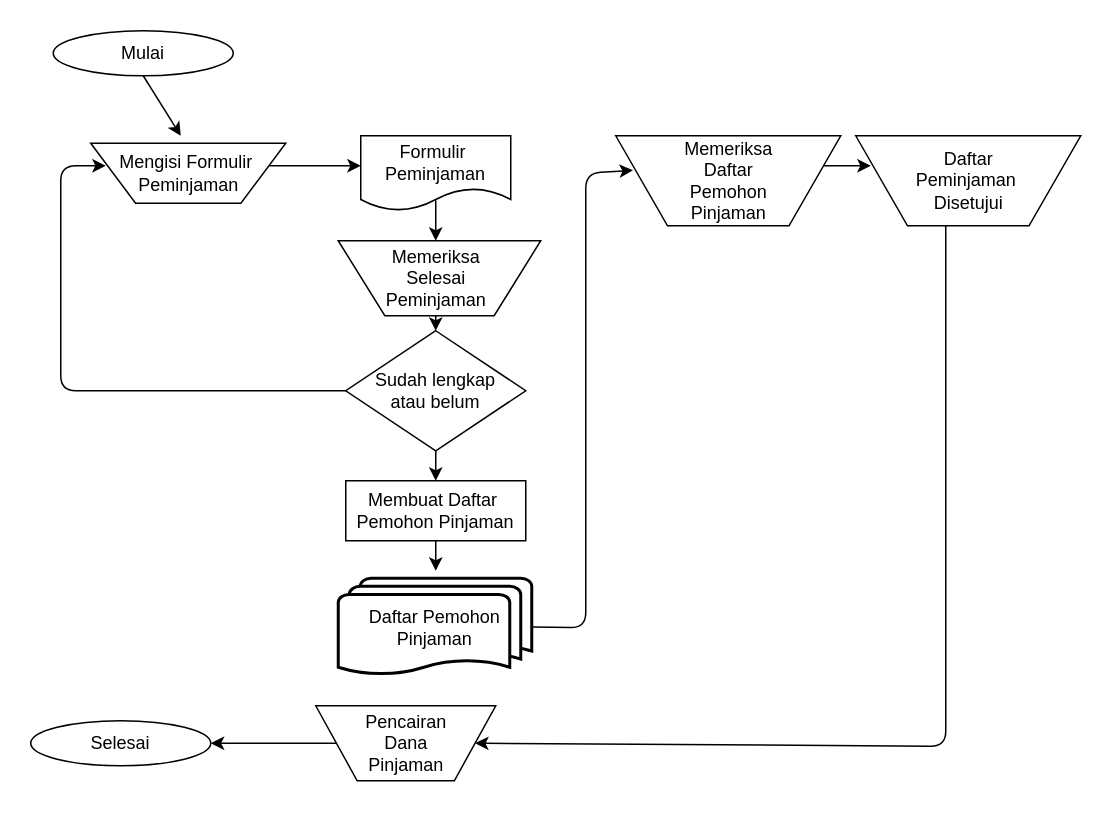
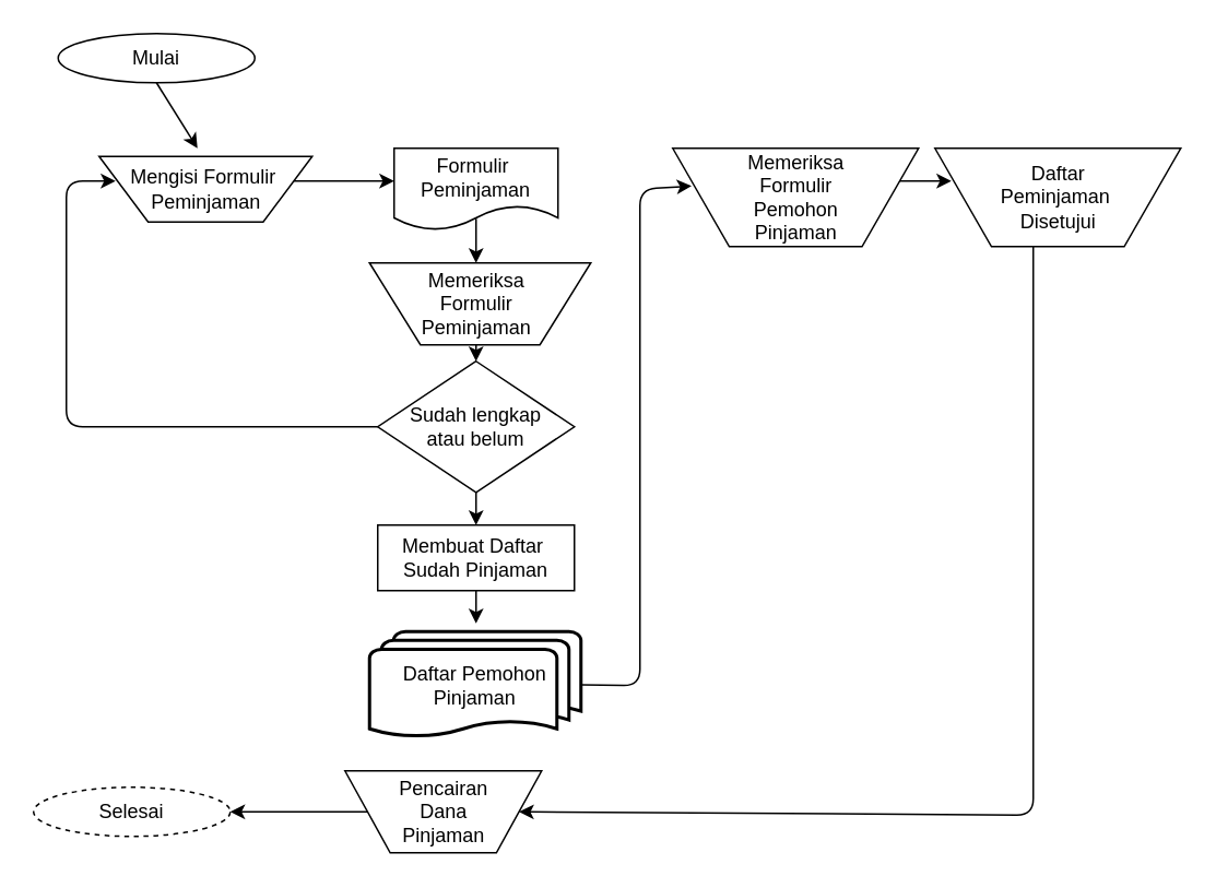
  <mxCell id="0" />
  <mxCell id="1" parent="0" />
  <mxCell id="2" value="Mulai" style="ellipse;whiteSpace=wrap;html=1;" vertex="1" parent="1"><mxGeometry x="35" y="20" width="120" height="30" as="geometry" /></mxCell>
  <mxCell id="3" value="Formulir&amp;nbsp;&lt;br&gt;Peminjaman" style="shape=document;whiteSpace=wrap;html=1;boundedLbl=1;" vertex="1" parent="1"><mxGeometry x="240" y="90" width="100" height="50" as="geometry" /></mxCell>
  <mxCell id="4" value="Sudah lengkap&lt;br&gt;atau belum" style="rhombus;whiteSpace=wrap;html=1;" vertex="1" parent="1"><mxGeometry x="230" y="220" width="120" height="80" as="geometry" /></mxCell>
- <mxCell id="5" value="Membuat Daftar&amp;nbsp;&lt;br&gt;Pemohon Pinjaman" style="rounded=0;whiteSpace=wrap;html=1;" vertex="1" parent="1"><mxGeometry x="230" y="320" width="120" height="40" as="geometry" /></mxCell>
- <mxCell id="6" value="Selesai" style="ellipse;whiteSpace=wrap;html=1;" vertex="1" parent="1"><mxGeometry x="20" y="480" width="120" height="30" as="geometry" /></mxCell>
+ <mxCell id="5" value="Membuat Daftar&amp;nbsp;&lt;br&gt;Sudah Pinjaman" style="rounded=0;whiteSpace=wrap;html=1;" vertex="1" parent="1"><mxGeometry x="230" y="320" width="120" height="40" as="geometry" /></mxCell>
+ <mxCell id="6" value="Selesai" style="ellipse;whiteSpace=wrap;html=1;dashed=1;" vertex="1" parent="1"><mxGeometry x="20" y="480" width="120" height="30" as="geometry" /></mxCell>
  <mxCell id="7" value="" style="endArrow=classic;html=1;" edge="1" parent="1"><mxGeometry width="50" height="50" relative="1" as="geometry"><mxPoint x="170" y="110" as="sourcePoint" /><mxPoint x="240" y="110" as="targetPoint" /></mxGeometry></mxCell>
  <mxCell id="8" value="" style="endArrow=classic;html=1;entryX=0.5;entryY=1;entryDx=0;entryDy=0;" edge="1" parent="1"><mxGeometry width="50" height="50" relative="1" as="geometry"><mxPoint x="290" y="140" as="sourcePoint" /><mxPoint x="290" y="160" as="targetPoint" /><Array as="points"><mxPoint x="290" y="130" /></Array></mxGeometry></mxCell>
  <mxCell id="9" value="" style="endArrow=classic;html=1;exitX=0.5;exitY=0;exitDx=0;exitDy=0;" edge="1" parent="1" target="4"><mxGeometry width="50" height="50" relative="1" as="geometry"><mxPoint x="290" y="200" as="sourcePoint" /><mxPoint x="330" y="150" as="targetPoint" /></mxGeometry></mxCell>
  <mxCell id="10" value="" style="endArrow=classic;html=1;" edge="1" parent="1" target="5"><mxGeometry width="50" height="50" relative="1" as="geometry"><mxPoint x="290" y="300" as="sourcePoint" /><mxPoint x="340" y="250" as="targetPoint" /></mxGeometry></mxCell>
  <mxCell id="11" value="" style="endArrow=classic;html=1;exitX=0.5;exitY=1;exitDx=0;exitDy=0;entryX=0.5;entryY=1;entryDx=0;entryDy=0;" edge="1" parent="1" source="2"><mxGeometry width="50" height="50" relative="1" as="geometry"><mxPoint x="110" y="60" as="sourcePoint" /><mxPoint x="120" y="90" as="targetPoint" /></mxGeometry></mxCell>
  <mxCell id="12" value="" style="endArrow=classic;html=1;exitX=1;exitY=0.5;exitDx=0;exitDy=0;exitPerimeter=0;" edge="1" parent="1" source="22"><mxGeometry width="50" height="50" relative="1" as="geometry"><mxPoint x="350" y="392.5" as="sourcePoint" /><mxPoint x="421.515" y="113.03" as="targetPoint" /><Array as="points"><mxPoint x="390" y="418" /><mxPoint x="390" y="115" /></Array></mxGeometry></mxCell>
  <mxCell id="13" value="" style="endArrow=classic;html=1;" edge="1" parent="1"><mxGeometry width="50" height="50" relative="1" as="geometry"><mxPoint x="290" y="360" as="sourcePoint" /><mxPoint x="290" y="380" as="targetPoint" /></mxGeometry></mxCell>
  <mxCell id="14" value="" style="endArrow=classic;html=1;" edge="1" parent="1"><mxGeometry width="50" height="50" relative="1" as="geometry"><mxPoint x="520" y="110" as="sourcePoint" /><mxPoint x="580" y="110" as="targetPoint" /></mxGeometry></mxCell>
  <mxCell id="15" value="" style="endArrow=classic;html=1;entryX=1;entryY=0.5;entryDx=0;entryDy=0;" edge="1" parent="1" target="19"><mxGeometry width="50" height="50" relative="1" as="geometry"><mxPoint x="630" y="130" as="sourcePoint" /><mxPoint x="316" y="500" as="targetPoint" /><Array as="points"><mxPoint x="630" y="497" /></Array></mxGeometry></mxCell>
  <mxCell id="16" value="" style="endArrow=classic;html=1;entryX=1;entryY=0.5;entryDx=0;entryDy=0;" edge="1" parent="1"><mxGeometry width="50" height="50" relative="1" as="geometry"><mxPoint x="230" y="260" as="sourcePoint" /><mxPoint x="70" y="110" as="targetPoint" /><Array as="points"><mxPoint x="40" y="260" /><mxPoint x="40" y="110" /></Array></mxGeometry></mxCell>
  <mxCell id="17" value="" style="endArrow=classic;html=1;entryX=1;entryY=0.5;entryDx=0;entryDy=0;" edge="1" parent="1" source="19" target="6"><mxGeometry width="50" height="50" relative="1" as="geometry"><mxPoint x="240" y="465" as="sourcePoint" /><mxPoint x="160" y="470" as="targetPoint" /><Array as="points" /></mxGeometry></mxCell>
  <mxCell id="18" value="" style="verticalLabelPosition=bottom;verticalAlign=top;html=1;shape=trapezoid;perimeter=trapezoidPerimeter;whiteSpace=wrap;size=0.23;arcSize=10;flipV=1;" vertex="1" parent="1"><mxGeometry x="60" y="95" width="130" height="40" as="geometry" /></mxCell>
  <mxCell id="19" value="" style="verticalLabelPosition=bottom;verticalAlign=top;html=1;shape=trapezoid;perimeter=trapezoidPerimeter;whiteSpace=wrap;size=0.23;arcSize=10;flipV=1;" vertex="1" parent="1"><mxGeometry x="210" y="470" width="120" height="50" as="geometry" /></mxCell>
  <mxCell id="20" value="" style="verticalLabelPosition=bottom;verticalAlign=top;html=1;shape=trapezoid;perimeter=trapezoidPerimeter;whiteSpace=wrap;size=0.23;arcSize=10;flipV=1;" vertex="1" parent="1"><mxGeometry x="225" y="160" width="135" height="50" as="geometry" /></mxCell>
  <mxCell id="21" value="" style="verticalLabelPosition=bottom;verticalAlign=top;html=1;shape=trapezoid;perimeter=trapezoidPerimeter;whiteSpace=wrap;size=0.23;arcSize=10;flipV=1;" vertex="1" parent="1"><mxGeometry x="410" y="90" width="150" height="60" as="geometry" /></mxCell>
  <mxCell id="22" value="Daftar Pemohon&lt;br&gt;Pinjaman" style="strokeWidth=2;html=1;shape=mxgraph.flowchart.multi-document;whiteSpace=wrap;" vertex="1" parent="1"><mxGeometry x="225" y="385" width="129" height="65" as="geometry" /></mxCell>
  <mxCell id="23" value="" style="verticalLabelPosition=bottom;verticalAlign=top;html=1;shape=trapezoid;perimeter=trapezoidPerimeter;whiteSpace=wrap;size=0.23;arcSize=10;flipV=1;" vertex="1" parent="1"><mxGeometry x="570" y="90" width="150" height="60" as="geometry" /></mxCell>
  <mxCell id="24" value="Mengisi Formulir&amp;nbsp;&lt;br&gt;Peminjaman" style="text;html=1;resizable=0;autosize=1;align=center;verticalAlign=middle;points=[];fillColor=none;strokeColor=none;rounded=0;" vertex="1" parent="1"><mxGeometry x="70" y="100" width="110" height="30" as="geometry" /></mxCell>
  <mxCell id="25" style="edgeStyle=orthogonalEdgeStyle;rounded=0;orthogonalLoop=1;jettySize=auto;html=1;exitX=0.5;exitY=1;exitDx=0;exitDy=0;" edge="1" parent="1" source="20" target="20"><mxGeometry relative="1" as="geometry" /></mxCell>
- <mxCell id="26" value="Memeriksa&lt;br&gt;Selesai&lt;br&gt;Peminjaman" style="text;html=1;resizable=0;autosize=1;align=center;verticalAlign=middle;points=[];fillColor=none;strokeColor=none;rounded=0;" vertex="1" parent="1"><mxGeometry x="250" y="160" width="80" height="50" as="geometry" /></mxCell>
+ <mxCell id="26" value="Memeriksa&lt;br&gt;Formulir&lt;br&gt;Peminjaman" style="text;html=1;resizable=0;autosize=1;align=center;verticalAlign=middle;points=[];fillColor=none;strokeColor=none;rounded=0;" vertex="1" parent="1"><mxGeometry x="250" y="160" width="80" height="50" as="geometry" /></mxCell>
  <mxCell id="27" value="Pencairan&lt;br&gt;Dana&lt;br&gt;Pinjaman" style="text;html=1;resizable=0;autosize=1;align=center;verticalAlign=middle;points=[];fillColor=none;strokeColor=none;rounded=0;" vertex="1" parent="1"><mxGeometry x="235" y="470" width="70" height="50" as="geometry" /></mxCell>
- <mxCell id="28" value="Memeriksa&lt;br&gt;Daftar&lt;br&gt;Pemohon&lt;br&gt;Pinjaman" style="text;html=1;resizable=0;autosize=1;align=center;verticalAlign=middle;points=[];fillColor=none;strokeColor=none;rounded=0;" vertex="1" parent="1"><mxGeometry x="450" y="90" width="70" height="60" as="geometry" /></mxCell>
+ <mxCell id="28" value="Memeriksa&lt;br&gt;Formulir&lt;br&gt;Pemohon&lt;br&gt;Pinjaman" style="text;html=1;resizable=0;autosize=1;align=center;verticalAlign=middle;points=[];fillColor=none;strokeColor=none;rounded=0;" vertex="1" parent="1"><mxGeometry x="450" y="90" width="70" height="60" as="geometry" /></mxCell>
  <mxCell id="29" value="Daftar&lt;br&gt;Peminjaman&amp;nbsp;&lt;br&gt;Disetujui" style="text;html=1;resizable=0;autosize=1;align=center;verticalAlign=middle;points=[];fillColor=none;strokeColor=none;rounded=0;" vertex="1" parent="1"><mxGeometry x="600" y="95" width="90" height="50" as="geometry" /></mxCell>
